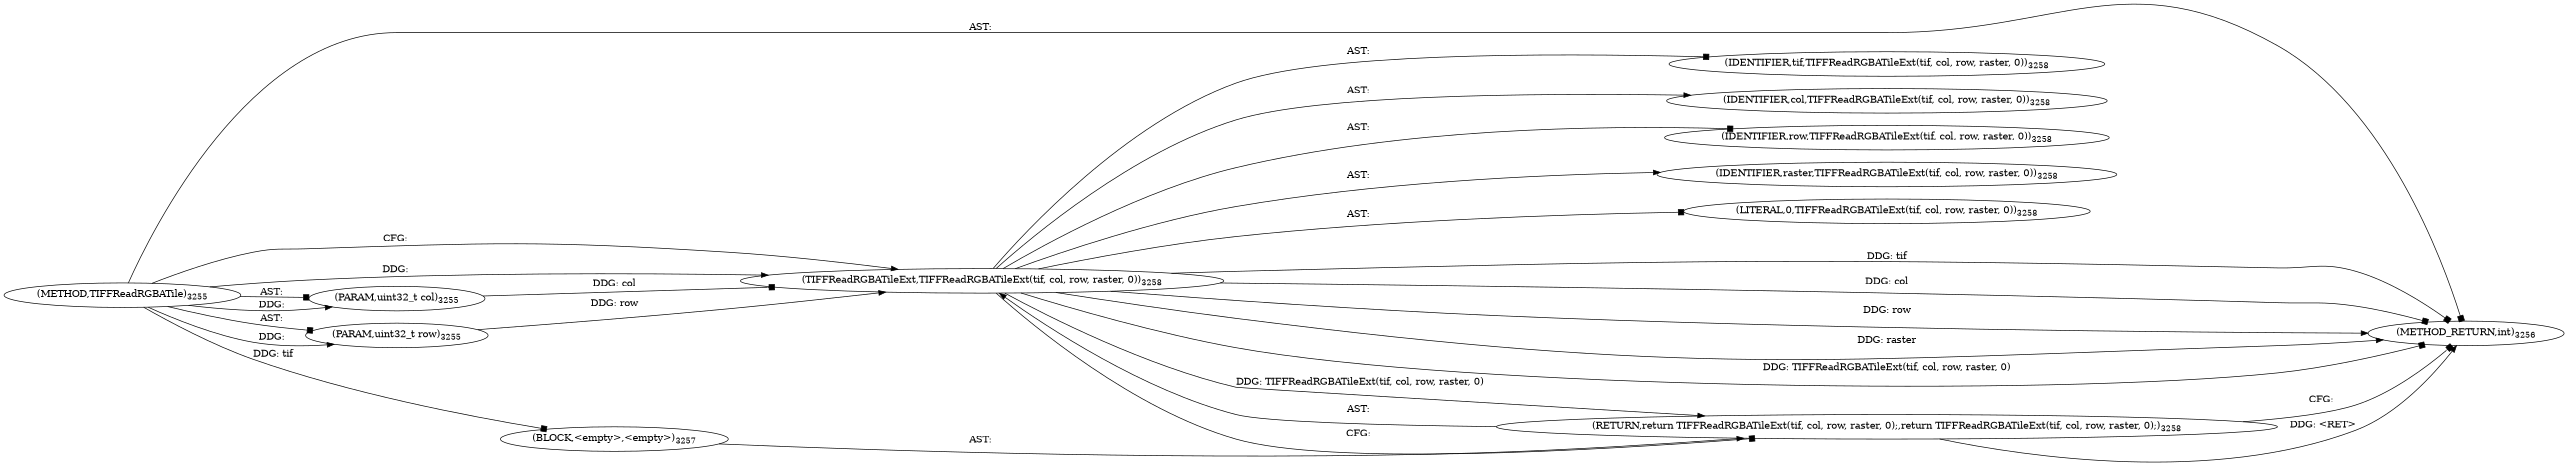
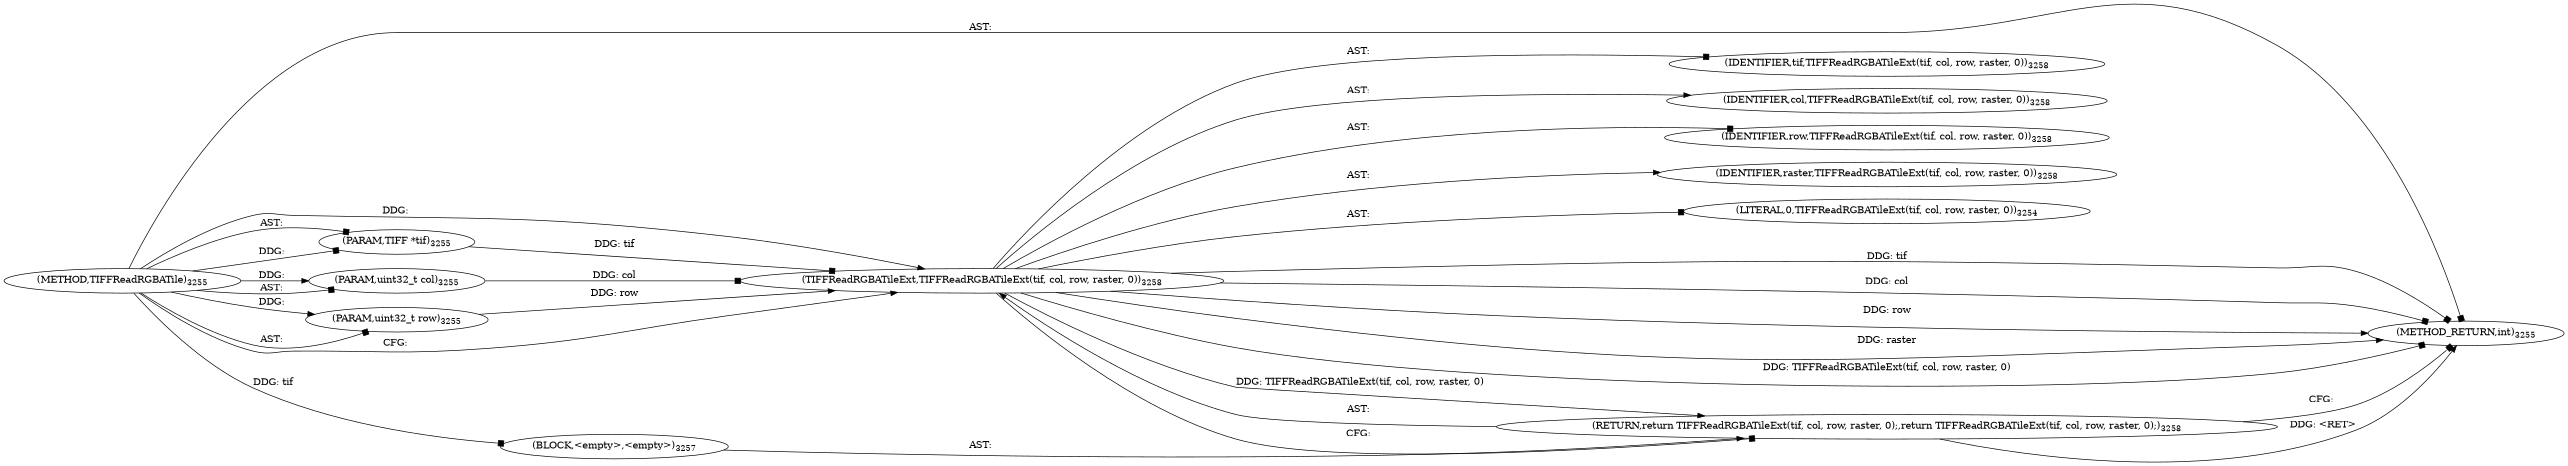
  digraph {
    rankdir=LR
    edge [arrowhead=box]
    n1 [label=<(METHOD,TIFFReadRGBATile)<SUB>3255</SUB>>]
+   n2 [label=<(PARAM,TIFF *tif)<SUB>3255</SUB>>]
    n3 [label=<(PARAM,uint32_t col)<SUB>3255</SUB>>]
    n4 [label=<(PARAM,uint32_t row)<SUB>3255</SUB>>]
    n5 [label=<(BLOCK,&lt;empty&gt;,&lt;empty&gt;)<SUB>3257</SUB>>]
    n6 [label=<(TIFFReadRGBATileExt,TIFFReadRGBATileExt(tif, col, row, raster, 0))<SUB>3258</SUB>>]
-   n7 [label=<(METHOD_RETURN,int)<SUB>3256</SUB>>]
+   n7 [label=<(METHOD_RETURN,int)<SUB>3255</SUB>>]
    n8 [label=<(RETURN,return TIFFReadRGBATileExt(tif, col, row, raster, 0);,return TIFFReadRGBATileExt(tif, col, row, raster, 0);)<SUB>3258</SUB>>]
    n9 [label=<(IDENTIFIER,tif,TIFFReadRGBATileExt(tif, col, row, raster, 0))<SUB>3258</SUB>>]
    n10 [label=<(IDENTIFIER,col,TIFFReadRGBATileExt(tif, col, row, raster, 0))<SUB>3258</SUB>>]
    n11 [label=<(IDENTIFIER,row,TIFFReadRGBATileExt(tif, col, row, raster, 0))<SUB>3258</SUB>>]
    n12 [label=<(IDENTIFIER,raster,TIFFReadRGBATileExt(tif, col, row, raster, 0))<SUB>3258</SUB>>]
-   n13 [label=<(LITERAL,0,TIFFReadRGBATileExt(tif, col, row, raster, 0))<SUB>3258</SUB>>]
+   n13 [label=<(LITERAL,0,TIFFReadRGBATileExt(tif, col, row, raster, 0))<SUB>3254</SUB>>]
+   n1 -> n2 [label="AST: "]
+   n1 -> n2 [label="DDG: "]
    n1 -> n3 [label="AST: "]
    n1 -> n3 [arrowhead=normal label="DDG: "]
    n1 -> n4 [label="AST: "]
    n1 -> n4 [arrowhead=normal label="DDG: "]
    n1 -> n5 [label="DDG: tif"]
    n1 -> n6 [arrowhead=normal label="CFG: "]
    n1 -> n6 [arrowhead=normal label="DDG: "]
    n1 -> n7 [label="AST: "]
+   n2 -> n6 [label="DDG: tif"]
    n3 -> n6 [label="DDG: col"]
    n4 -> n6 [arrowhead=normal label="DDG: row"]
    n5 -> n8 [arrowhead=normal label="AST: "]
    n6 -> n7 [label="DDG: tif"]
    n6 -> n7 [label="DDG: col"]
    n6 -> n7 [arrowhead=normal label="DDG: row"]
    n6 -> n7 [arrowhead=normal label="DDG: raster"]
    n6 -> n7 [label="DDG: TIFFReadRGBATileExt(tif, col, row, raster, 0)"]
    n6 -> n8 [label="CFG: "]
    n6 -> n8 [arrowhead=normal label="DDG: TIFFReadRGBATileExt(tif, col, row, raster, 0)"]
    n6 -> n9 [label="AST: "]
    n6 -> n10 [arrowhead=normal label="AST: "]
    n6 -> n11 [label="AST: "]
    n6 -> n12 [arrowhead=normal label="AST: "]
    n6 -> n13 [label="AST: "]
    n8 -> n6 [arrowhead=normal label="AST: "]
    n8 -> n7 [label="CFG: "]
    n8 -> n7 [arrowhead=normal label="DDG: &lt;RET&gt;"]
  }
